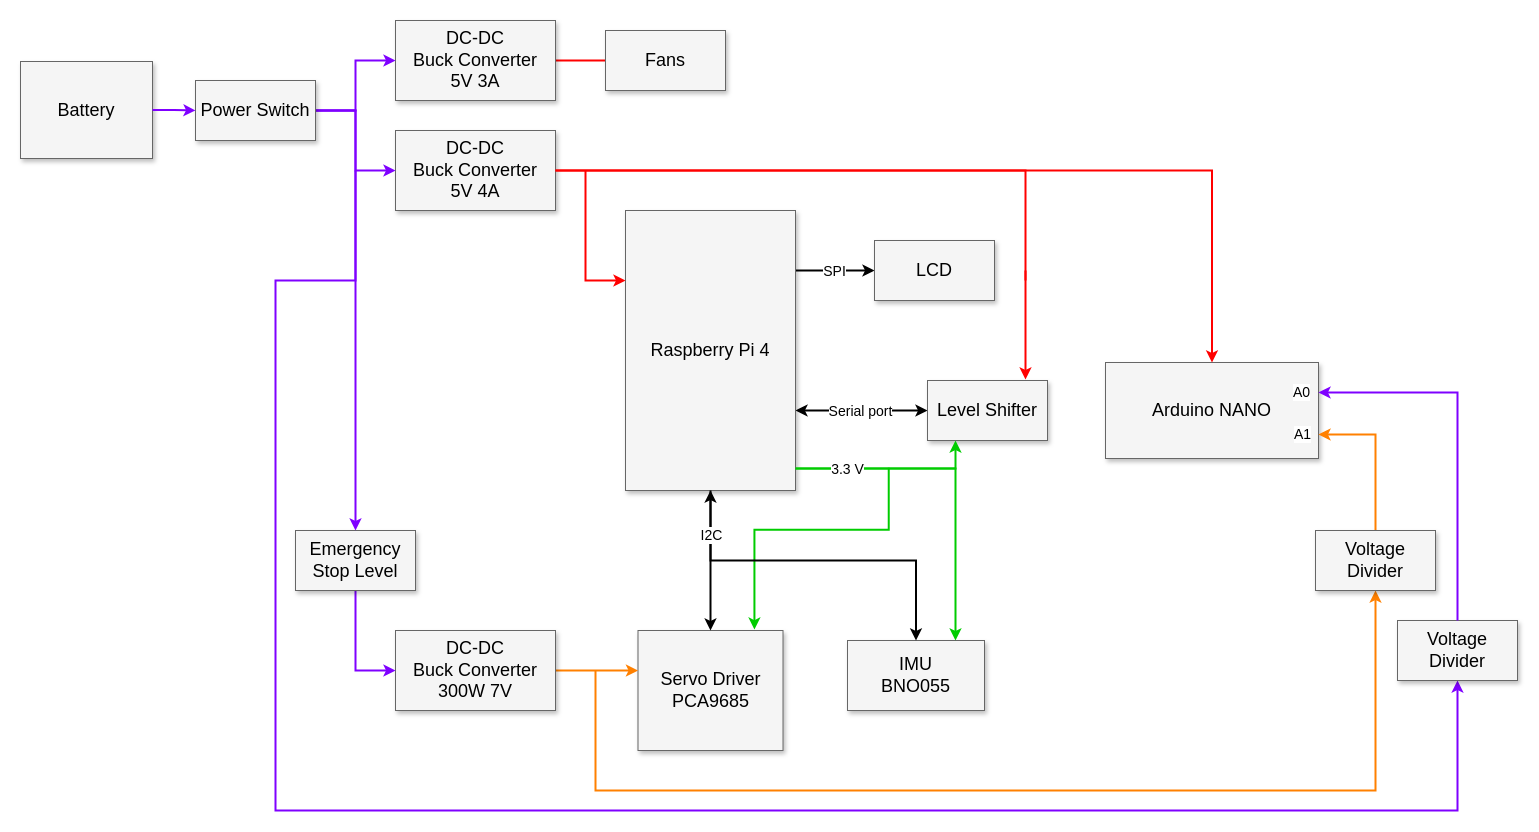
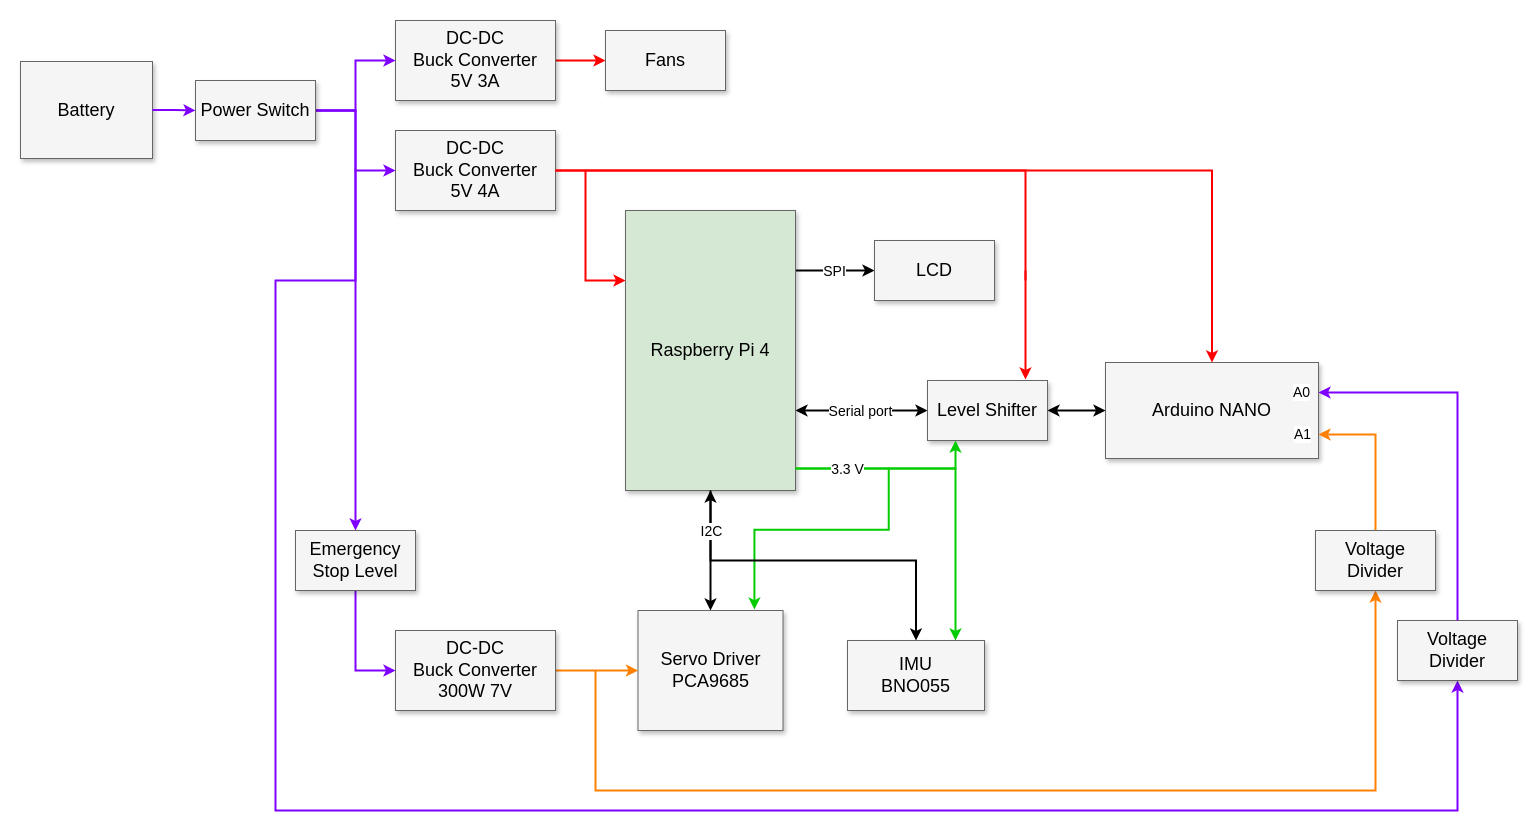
  <mxCell id="0" style=";html=1;" />
  <mxCell id="1" style=";html=1;" parent="0" />
  <mxCell id="2" style="edgeStyle=elbowEdgeStyle;rounded=0;html=1;startArrow=none;startFill=0;jettySize=auto;orthogonalLoop=1;fontSize=18;elbow=vertical;strokeWidth=2;" parent="1" source="6" target="7" edge="1"><mxGeometry relative="1" as="geometry" /></mxCell>
  <mxCell id="3" value="&lt;font style=&quot;font-size: 14px;&quot;&gt;SPI&lt;/font&gt;" style="edgeLabel;html=1;align=center;verticalAlign=middle;resizable=0;points=[];" parent="2" vertex="1" connectable="0"><mxGeometry x="-0.196" y="1" relative="1" as="geometry"><mxPoint x="6" y="1" as="offset" /></mxGeometry></mxCell>
  <mxCell id="4" style="edgeStyle=elbowEdgeStyle;rounded=0;html=1;startArrow=classic;startFill=1;jettySize=auto;orthogonalLoop=1;fontSize=18;elbow=vertical;endArrow=classic;endFill=1;entryX=0;entryY=0.5;entryDx=0;entryDy=0;strokeWidth=2;" parent="1" source="6" target="17" edge="1"><mxGeometry relative="1" as="geometry" /></mxCell>
  <mxCell id="5" value="&lt;font style=&quot;font-size: 14px;&quot;&gt;Serial port&lt;/font&gt;" style="edgeLabel;html=1;align=center;verticalAlign=middle;resizable=0;points=[];" parent="4" vertex="1" connectable="0"><mxGeometry x="-0.221" y="-1" relative="1" as="geometry"><mxPoint x="13" y="-1" as="offset" /></mxGeometry></mxCell>
- <mxCell id="6" value="Raspberry Pi 4" style="whiteSpace=wrap;html=1;shadow=1;fontSize=18;fillColor=#f5f5f5;strokeColor=#666666;" parent="1" vertex="1"><mxGeometry x="625" y="210" width="170" height="280" as="geometry" /></mxCell>
+ <mxCell id="6" value="Raspberry Pi 4" style="whiteSpace=wrap;html=1;shadow=1;fontSize=18;fillColor=#d5e8d4;strokeColor=#666666;" parent="1" vertex="1"><mxGeometry x="625" y="210" width="170" height="280" as="geometry" /></mxCell>
  <mxCell id="7" value="LCD" style="whiteSpace=wrap;html=1;shadow=1;fontSize=18;fillColor=#f5f5f5;strokeColor=#666666;" parent="1" vertex="1"><mxGeometry x="874" y="240" width="120" height="60" as="geometry" /></mxCell>
  <mxCell id="8" value="Arduino NANO" style="whiteSpace=wrap;html=1;shadow=1;fontSize=18;fillColor=#f5f5f5;strokeColor=#666666;" parent="1" vertex="1"><mxGeometry x="1105" y="362" width="213" height="96" as="geometry" /></mxCell>
  <mxCell id="9" value="IMU&lt;br&gt;BNO055" style="whiteSpace=wrap;html=1;shadow=1;fontSize=18;fillColor=#f5f5f5;strokeColor=#666666;" parent="1" vertex="1"><mxGeometry x="847" y="640" width="137" height="70" as="geometry" /></mxCell>
  <mxCell id="10" style="edgeStyle=elbowEdgeStyle;rounded=0;html=1;startArrow=none;startFill=0;jettySize=auto;orthogonalLoop=1;fontSize=18;elbow=vertical;strokeWidth=2;strokeColor=#FF0000;entryX=0;entryY=0.25;entryDx=0;entryDy=0;" parent="1" target="6" edge="1"><mxGeometry relative="1" as="geometry"><Array as="points"><mxPoint x="605" y="280" /></Array><mxPoint x="585" y="170" as="sourcePoint" /><mxPoint x="615" y="274" as="targetPoint" /></mxGeometry></mxCell>
  <mxCell id="11" value="DC-DC&lt;br style=&quot;border-color: var(--border-color);&quot;&gt;Buck Converter&lt;br&gt;5V 4A" style="whiteSpace=wrap;html=1;shadow=1;fontSize=18;fillColor=#f5f5f5;strokeColor=#666666;" parent="1" vertex="1"><mxGeometry x="395" y="130" width="160" height="80" as="geometry" /></mxCell>
- <mxCell id="12" value="Servo Driver PCA9685" style="whiteSpace=wrap;html=1;shadow=1;fontSize=18;fillColor=#f5f5f5;strokeColor=#666666;" parent="1" vertex="1"><mxGeometry x="637.5" y="630" width="145" height="120" as="geometry" /></mxCell>
+ <mxCell id="12" value="Servo Driver PCA9685" style="whiteSpace=wrap;html=1;shadow=1;fontSize=18;fillColor=#f5f5f5;strokeColor=#666666;" parent="1" vertex="1"><mxGeometry x="637.5" y="610" width="145" height="120" as="geometry" /></mxCell>
  <mxCell id="13" style="edgeStyle=elbowEdgeStyle;rounded=0;html=1;startArrow=none;startFill=0;jettySize=auto;orthogonalLoop=1;fontSize=18;elbow=vertical;strokeColor=#FF8000;strokeWidth=2;" parent="1" source="14" target="12" edge="1"><mxGeometry relative="1" as="geometry" /></mxCell>
  <mxCell id="14" value="DC-DC&lt;br&gt;Buck Converter&lt;br&gt;300W 7V" style="whiteSpace=wrap;html=1;shadow=1;fontSize=18;fillColor=#f5f5f5;strokeColor=#666666;" parent="1" vertex="1"><mxGeometry x="395" y="630" width="160" height="80" as="geometry" /></mxCell>
- <mxCell id="15" style="edgeStyle=orthogonalEdgeStyle;rounded=0;orthogonalLoop=1;jettySize=auto;html=1;exitX=1;exitY=0.5;exitDx=0;exitDy=0;entryX=0;entryY=0.5;entryDx=0;entryDy=0;strokeColor=#FF0000;strokeWidth=2;endArrow=none;" parent="1" source="16" target="21" edge="1"><mxGeometry relative="1" as="geometry"><mxPoint x="612" y="50" as="targetPoint" /></mxGeometry></mxCell>
+ <mxCell id="15" style="edgeStyle=orthogonalEdgeStyle;rounded=0;orthogonalLoop=1;jettySize=auto;html=1;exitX=1;exitY=0.5;exitDx=0;exitDy=0;entryX=0;entryY=0.5;entryDx=0;entryDy=0;strokeColor=#FF0000;strokeWidth=2;" parent="1" source="16" target="21" edge="1"><mxGeometry relative="1" as="geometry"><mxPoint x="612" y="50" as="targetPoint" /></mxGeometry></mxCell>
  <mxCell id="16" value="DC-DC&lt;br style=&quot;border-color: var(--border-color);&quot;&gt;Buck Converter&lt;br&gt;5V 3A" style="whiteSpace=wrap;html=1;shadow=1;fontSize=18;fillColor=#f5f5f5;strokeColor=#666666;" parent="1" vertex="1"><mxGeometry x="395" y="20" width="160" height="80" as="geometry" /></mxCell>
  <mxCell id="17" value="Level Shifter" style="whiteSpace=wrap;html=1;shadow=1;fontSize=18;fillColor=#f5f5f5;strokeColor=#666666;" parent="1" vertex="1"><mxGeometry x="927" y="380" width="120" height="60" as="geometry" /></mxCell>
+ <mxCell id="18" style="edgeStyle=elbowEdgeStyle;rounded=0;html=1;startArrow=classic;startFill=1;jettySize=auto;orthogonalLoop=1;fontSize=18;elbow=horizontal;endArrow=classic;endFill=1;entryX=0;entryY=0.5;entryDx=0;entryDy=0;exitX=1;exitY=0.5;exitDx=0;exitDy=0;strokeWidth=2;" parent="1" source="17" target="8" edge="1"><mxGeometry relative="1" as="geometry"><mxPoint x="1012" y="510" as="sourcePoint" /><mxPoint x="1132" y="510" as="targetPoint" /></mxGeometry></mxCell>
  <mxCell id="19" style="edgeStyle=elbowEdgeStyle;rounded=0;html=1;startArrow=none;startFill=0;jettySize=auto;orthogonalLoop=1;fontSize=18;elbow=vertical;entryX=0.5;entryY=0;entryDx=0;entryDy=0;exitX=1;exitY=0.5;exitDx=0;exitDy=0;strokeColor=#FF0000;strokeWidth=2;" parent="1" source="11" target="8" edge="1"><mxGeometry relative="1" as="geometry"><Array as="points"><mxPoint x="885" y="170" /></Array><mxPoint x="635" y="170" as="sourcePoint" /><mxPoint x="495" y="170" as="targetPoint" /></mxGeometry></mxCell>
  <mxCell id="20" style="edgeStyle=elbowEdgeStyle;rounded=0;html=1;startArrow=none;startFill=0;jettySize=auto;orthogonalLoop=1;fontSize=18;elbow=vertical;strokeWidth=2;strokeColor=#00CC00;" parent="1" edge="1"><mxGeometry relative="1" as="geometry"><Array as="points"><mxPoint x="852" y="468" /></Array><mxPoint x="795" y="468" as="sourcePoint" /><mxPoint x="955" y="440" as="targetPoint" /></mxGeometry></mxCell>
  <mxCell id="21" value="Fans" style="whiteSpace=wrap;html=1;shadow=1;fontSize=18;fillColor=#f5f5f5;strokeColor=#666666;" parent="1" vertex="1"><mxGeometry x="605" y="30" width="120" height="60" as="geometry" /></mxCell>
  <mxCell id="22" style="edgeStyle=elbowEdgeStyle;rounded=0;html=1;startArrow=none;startFill=0;jettySize=auto;orthogonalLoop=1;fontSize=18;elbow=vertical;exitX=1.001;exitY=0.921;exitDx=0;exitDy=0;exitPerimeter=0;strokeWidth=2;strokeColor=#00CC00;" parent="1" source="6" edge="1"><mxGeometry relative="1" as="geometry"><Array as="points"><mxPoint x="888.96" y="468" /></Array><mxPoint x="795" y="467.04" as="sourcePoint" /><mxPoint x="955" y="640" as="targetPoint" /></mxGeometry></mxCell>
  <mxCell id="23" value="&lt;font style=&quot;font-size: 14px;&quot;&gt;3.3 V&lt;/font&gt;" style="edgeLabel;html=1;align=center;verticalAlign=middle;resizable=0;points=[];" parent="22" vertex="1" connectable="0"><mxGeometry x="-0.85" relative="1" as="geometry"><mxPoint x="26" as="offset" /></mxGeometry></mxCell>
  <mxCell id="24" style="edgeStyle=elbowEdgeStyle;rounded=0;html=1;startArrow=none;startFill=0;jettySize=auto;orthogonalLoop=1;fontSize=18;elbow=vertical;entryX=0.803;entryY=-0.008;entryDx=0;entryDy=0;entryPerimeter=0;strokeWidth=2;strokeColor=#00CC00;" parent="1" target="12" edge="1"><mxGeometry relative="1" as="geometry"><Array as="points"><mxPoint x="828.24" y="529.16" /></Array><mxPoint x="888.24" y="467.16" as="sourcePoint" /><mxPoint x="765" y="610" as="targetPoint" /></mxGeometry></mxCell>
  <mxCell id="25" style="edgeStyle=elbowEdgeStyle;rounded=0;html=1;startArrow=none;startFill=0;jettySize=auto;orthogonalLoop=1;fontSize=18;elbow=vertical;exitX=1;exitY=0.5;exitDx=0;exitDy=0;endArrow=none;endFill=0;strokeColor=#FF0000;strokeWidth=2;" parent="1" source="11" edge="1"><mxGeometry relative="1" as="geometry"><Array as="points"><mxPoint x="825" y="170" /></Array><mxPoint x="575" y="190" as="sourcePoint" /><mxPoint x="1025" y="280" as="targetPoint" /></mxGeometry></mxCell>
  <mxCell id="26" style="edgeStyle=elbowEdgeStyle;rounded=0;html=1;startArrow=none;startFill=0;jettySize=auto;orthogonalLoop=1;fontSize=18;elbow=vertical;strokeColor=#FF0000;strokeWidth=2;entryX=0.9;entryY=-0.017;entryDx=0;entryDy=0;entryPerimeter=0;" parent="1" edge="1"><mxGeometry relative="1" as="geometry"><Array as="points"><mxPoint x="1045" y="340" /></Array><mxPoint x="1025" y="270" as="sourcePoint" /><mxPoint x="1025" y="378.98" as="targetPoint" /></mxGeometry></mxCell>
  <mxCell id="27" style="edgeStyle=elbowEdgeStyle;rounded=0;html=1;startArrow=none;startFill=0;jettySize=auto;orthogonalLoop=1;fontSize=18;elbow=vertical;strokeColor=#FF8000;strokeWidth=2;entryX=1;entryY=0.75;entryDx=0;entryDy=0;exitX=0.5;exitY=0;exitDx=0;exitDy=0;" parent="1" source="38" target="8" edge="1"><mxGeometry relative="1" as="geometry"><mxPoint x="1395" y="500" as="sourcePoint" /><mxPoint x="1538" y="362.33" as="targetPoint" /><Array as="points"><mxPoint x="1395" y="434" /></Array></mxGeometry></mxCell>
  <mxCell id="28" value="&lt;font style=&quot;font-size: 14px;&quot;&gt;A1&lt;/font&gt;" style="edgeLabel;html=1;align=center;verticalAlign=middle;resizable=0;points=[];" parent="27" vertex="1" connectable="0"><mxGeometry x="0.624" y="1" relative="1" as="geometry"><mxPoint x="-46" y="-2" as="offset" /></mxGeometry></mxCell>
  <mxCell id="29" value="Battery" style="whiteSpace=wrap;html=1;shadow=1;fontSize=18;fillColor=#f5f5f5;strokeColor=#666666;" parent="1" vertex="1"><mxGeometry x="20" y="61" width="132" height="97" as="geometry" /></mxCell>
  <mxCell id="30" style="edgeStyle=orthogonalEdgeStyle;rounded=0;orthogonalLoop=1;jettySize=auto;html=1;exitX=1;exitY=0.5;exitDx=0;exitDy=0;entryX=0;entryY=0.5;entryDx=0;entryDy=0;strokeColor=#7F00FF;strokeWidth=2;" parent="1" source="42" target="16" edge="1"><mxGeometry relative="1" as="geometry"><mxPoint x="375" y="119.76" as="targetPoint" /><mxPoint x="325" y="119.76" as="sourcePoint" /></mxGeometry></mxCell>
  <mxCell id="31" style="edgeStyle=orthogonalEdgeStyle;rounded=0;orthogonalLoop=1;jettySize=auto;html=1;exitX=1;exitY=0.5;exitDx=0;exitDy=0;entryX=0;entryY=0.5;entryDx=0;entryDy=0;strokeColor=#7F00FF;strokeWidth=2;" parent="1" source="42" target="11" edge="1"><mxGeometry relative="1" as="geometry"><mxPoint x="405" y="70" as="targetPoint" /><mxPoint x="325" y="130" as="sourcePoint" /></mxGeometry></mxCell>
  <mxCell id="32" style="edgeStyle=orthogonalEdgeStyle;rounded=0;orthogonalLoop=1;jettySize=auto;html=1;entryX=0;entryY=0.5;entryDx=0;entryDy=0;strokeColor=#7F00FF;strokeWidth=2;exitX=0.5;exitY=1;exitDx=0;exitDy=0;" parent="1" source="34" target="14" edge="1"><mxGeometry relative="1" as="geometry"><mxPoint x="405" y="180" as="targetPoint" /><mxPoint x="325" y="410" as="sourcePoint" /><Array as="points"><mxPoint x="355" y="670" /></Array></mxGeometry></mxCell>
  <mxCell id="33" style="edgeStyle=orthogonalEdgeStyle;rounded=0;orthogonalLoop=1;jettySize=auto;html=1;strokeColor=#7F00FF;strokeWidth=2;entryX=0.5;entryY=1;entryDx=0;entryDy=0;" parent="1" target="36" edge="1"><mxGeometry relative="1" as="geometry"><mxPoint x="1415" y="560" as="targetPoint" /><mxPoint x="355" y="170" as="sourcePoint" /><Array as="points"><mxPoint x="355" y="280" /><mxPoint x="275" y="280" /><mxPoint x="275" y="810" /><mxPoint x="1457" y="810" /></Array></mxGeometry></mxCell>
  <mxCell id="34" value="Emergency Stop Level" style="whiteSpace=wrap;html=1;shadow=1;fontSize=18;fillColor=#f5f5f5;strokeColor=#666666;" parent="1" vertex="1"><mxGeometry x="295" y="530" width="120" height="60" as="geometry" /></mxCell>
  <mxCell id="35" style="edgeStyle=orthogonalEdgeStyle;rounded=0;orthogonalLoop=1;jettySize=auto;html=1;exitX=1;exitY=0.5;exitDx=0;exitDy=0;entryX=0.5;entryY=0;entryDx=0;entryDy=0;strokeColor=#7F00FF;strokeWidth=2;" parent="1" source="42" target="34" edge="1"><mxGeometry relative="1" as="geometry"><mxPoint x="405" y="180" as="targetPoint" /><mxPoint x="325" y="130" as="sourcePoint" /></mxGeometry></mxCell>
  <mxCell id="36" value="Voltage Divider" style="whiteSpace=wrap;html=1;shadow=1;fontSize=18;fillColor=#f5f5f5;strokeColor=#666666;" parent="1" vertex="1"><mxGeometry x="1397" y="620" width="120" height="60" as="geometry" /></mxCell>
  <mxCell id="37" value="" style="edgeStyle=elbowEdgeStyle;rounded=0;html=1;startArrow=none;startFill=0;jettySize=auto;orthogonalLoop=1;fontSize=18;elbow=vertical;strokeColor=#FF8000;strokeWidth=2;endArrow=classic;endFill=1;entryX=0.5;entryY=1;entryDx=0;entryDy=0;" parent="1" target="38" edge="1"><mxGeometry relative="1" as="geometry"><mxPoint x="595" y="670" as="sourcePoint" /><mxPoint x="1365" y="680" as="targetPoint" /><Array as="points"><mxPoint x="975" y="790" /></Array></mxGeometry></mxCell>
  <mxCell id="38" value="Voltage Divider" style="whiteSpace=wrap;html=1;shadow=1;fontSize=18;fillColor=#f5f5f5;strokeColor=#666666;" parent="1" vertex="1"><mxGeometry x="1315" y="530" width="120" height="60" as="geometry" /></mxCell>
  <mxCell id="39" style="edgeStyle=elbowEdgeStyle;rounded=0;html=1;startArrow=none;startFill=0;jettySize=auto;orthogonalLoop=1;fontSize=18;elbow=vertical;endArrow=classic;endFill=1;strokeWidth=2;" parent="1" source="6" target="9" edge="1"><mxGeometry relative="1" as="geometry"><Array as="points"><mxPoint x="805" y="560" /></Array></mxGeometry></mxCell>
  <mxCell id="40" style="edgeStyle=elbowEdgeStyle;rounded=0;html=1;startArrow=classic;startFill=1;jettySize=auto;orthogonalLoop=1;fontSize=18;endArrow=classic;endFill=1;exitX=0.5;exitY=0;exitDx=0;exitDy=0;entryX=0.5;entryY=1;entryDx=0;entryDy=0;strokeWidth=2;" parent="1" source="12" target="6" edge="1"><mxGeometry relative="1" as="geometry"><Array as="points" /><mxPoint x="715" y="610" as="sourcePoint" /><mxPoint x="645" y="540" as="targetPoint" /></mxGeometry></mxCell>
  <mxCell id="41" value="&lt;font style=&quot;font-size: 14px;&quot;&gt;I2C&lt;/font&gt;" style="edgeLabel;html=1;align=center;verticalAlign=middle;resizable=0;points=[];" parent="40" vertex="1" connectable="0"><mxGeometry x="0.54" y="-3" relative="1" as="geometry"><mxPoint x="-3" y="12" as="offset" /></mxGeometry></mxCell>
  <mxCell id="42" value="Power Switch" style="whiteSpace=wrap;html=1;shadow=1;fontSize=18;fillColor=#f5f5f5;strokeColor=#666666;" parent="1" vertex="1"><mxGeometry x="195" y="80" width="120" height="60" as="geometry" /></mxCell>
  <mxCell id="43" style="edgeStyle=orthogonalEdgeStyle;rounded=0;orthogonalLoop=1;jettySize=auto;html=1;exitX=1;exitY=0.5;exitDx=0;exitDy=0;entryX=0;entryY=0.5;entryDx=0;entryDy=0;strokeColor=#7F00FF;strokeWidth=2;" edge="1" parent="1" source="29" target="42"><mxGeometry relative="1" as="geometry"><mxPoint x="405" y="70" as="targetPoint" /><mxPoint x="325" y="120" as="sourcePoint" /></mxGeometry></mxCell>
  <mxCell id="44" style="edgeStyle=elbowEdgeStyle;rounded=0;html=1;startArrow=none;startFill=0;jettySize=auto;orthogonalLoop=1;fontSize=18;elbow=vertical;strokeColor=#7F00FF;strokeWidth=2;entryX=1;entryY=0.312;entryDx=0;entryDy=0;exitX=0.5;exitY=0;exitDx=0;exitDy=0;entryPerimeter=0;" edge="1" parent="1" source="36" target="8"><mxGeometry relative="1" as="geometry"><mxPoint x="1375" y="496" as="sourcePoint" /><mxPoint x="1318" y="400" as="targetPoint" /><Array as="points"><mxPoint x="1385" y="392" /></Array></mxGeometry></mxCell>
  <mxCell id="45" value="&lt;font style=&quot;font-size: 14px;&quot;&gt;A0&lt;/font&gt;" style="edgeLabel;html=1;align=center;verticalAlign=middle;resizable=0;points=[];" vertex="1" connectable="0" parent="44"><mxGeometry x="0.624" y="1" relative="1" as="geometry"><mxPoint x="-87" y="-2" as="offset" /></mxGeometry></mxCell>
